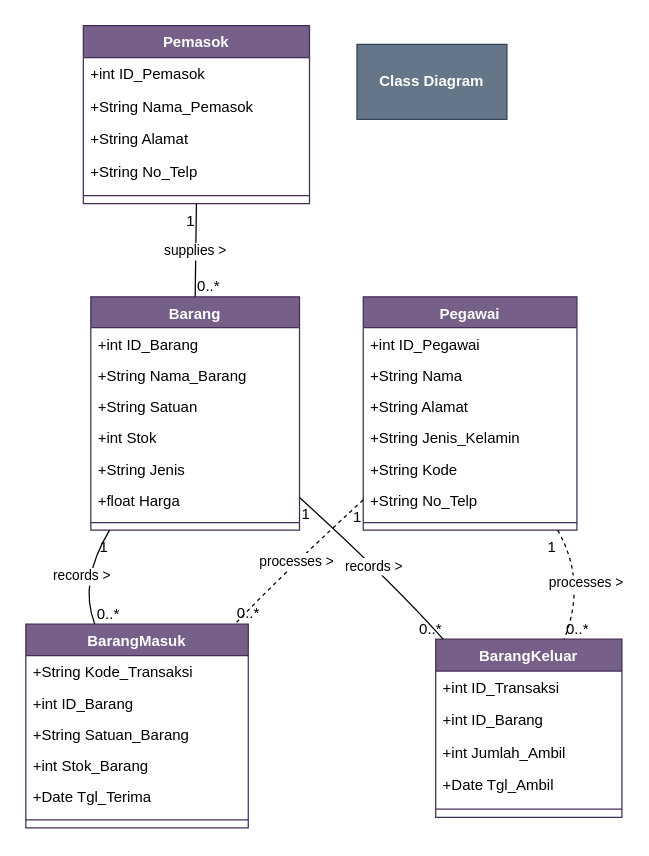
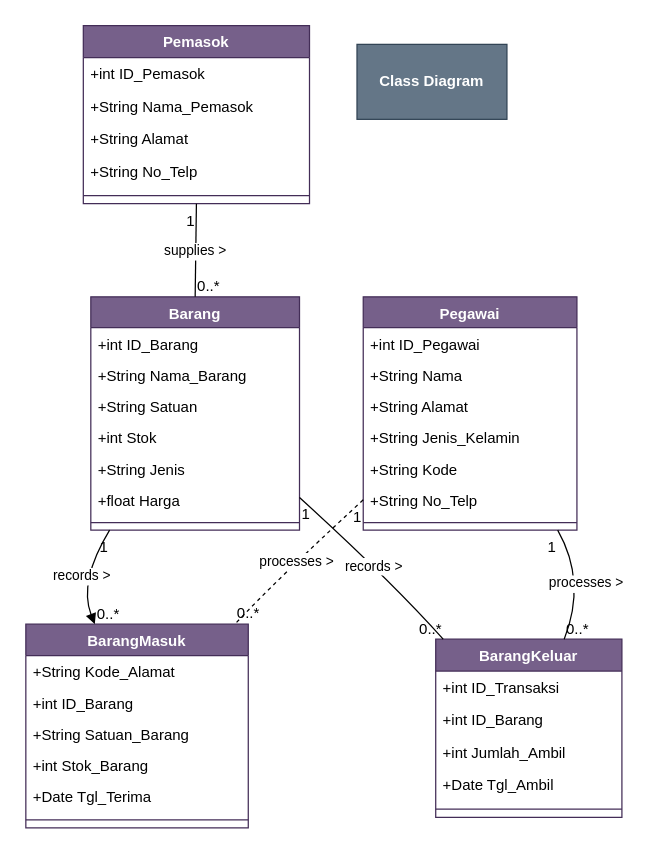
  <mxCell id="0" />
  <mxCell id="1" parent="0" />
  <mxCell id="2" value="Pemasok" style="swimlane;fontStyle=1;align=center;verticalAlign=top;childLayout=stackLayout;horizontal=1;startSize=25.515;horizontalStack=0;resizeParent=1;resizeParentMax=0;resizeLast=0;collapsible=0;marginBottom=0;fillColor=#76608a;fontColor=#ffffff;strokeColor=#432D57;" parent="1" vertex="1"><mxGeometry x="66" y="20" width="181" height="142.515" as="geometry" /></mxCell>
  <mxCell id="3" value="+int ID_Pemasok" style="text;strokeColor=none;fillColor=none;align=left;verticalAlign=top;spacingLeft=4;spacingRight=4;overflow=hidden;rotatable=0;points=[[0,0.5],[1,0.5]];portConstraint=eastwest;" parent="2" vertex="1"><mxGeometry y="25.515" width="181" height="26" as="geometry" /></mxCell>
  <mxCell id="4" value="+String Nama_Pemasok" style="text;strokeColor=none;fillColor=none;align=left;verticalAlign=top;spacingLeft=4;spacingRight=4;overflow=hidden;rotatable=0;points=[[0,0.5],[1,0.5]];portConstraint=eastwest;" parent="2" vertex="1"><mxGeometry y="51.515" width="181" height="26" as="geometry" /></mxCell>
  <mxCell id="5" value="+String Alamat" style="text;strokeColor=none;fillColor=none;align=left;verticalAlign=top;spacingLeft=4;spacingRight=4;overflow=hidden;rotatable=0;points=[[0,0.5],[1,0.5]];portConstraint=eastwest;" parent="2" vertex="1"><mxGeometry y="77.515" width="181" height="26" as="geometry" /></mxCell>
  <mxCell id="6" value="+String No_Telp" style="text;strokeColor=none;fillColor=none;align=left;verticalAlign=top;spacingLeft=4;spacingRight=4;overflow=hidden;rotatable=0;points=[[0,0.5],[1,0.5]];portConstraint=eastwest;" parent="2" vertex="1"><mxGeometry y="103.515" width="181" height="26" as="geometry" /></mxCell>
  <mxCell id="7" style="line;strokeWidth=1;fillColor=none;align=left;verticalAlign=middle;spacingTop=-1;spacingLeft=3;spacingRight=3;rotatable=0;labelPosition=right;points=[];portConstraint=eastwest;strokeColor=inherit;" parent="2" vertex="1"><mxGeometry y="129.515" width="181" height="13" as="geometry" /></mxCell>
  <mxCell id="8" value="Barang" style="swimlane;fontStyle=1;align=center;verticalAlign=top;childLayout=stackLayout;horizontal=1;startSize=24.756;horizontalStack=0;resizeParent=1;resizeParentMax=0;resizeLast=0;collapsible=0;marginBottom=0;fillColor=#76608a;fontColor=#ffffff;strokeColor=#432D57;" parent="1" vertex="1"><mxGeometry x="72" y="237" width="167" height="186.756" as="geometry" /></mxCell>
  <mxCell id="9" value="+int ID_Barang" style="text;strokeColor=none;fillColor=none;align=left;verticalAlign=top;spacingLeft=4;spacingRight=4;overflow=hidden;rotatable=0;points=[[0,0.5],[1,0.5]];portConstraint=eastwest;" parent="8" vertex="1"><mxGeometry y="24.756" width="167" height="25" as="geometry" /></mxCell>
  <mxCell id="10" value="+String Nama_Barang" style="text;strokeColor=none;fillColor=none;align=left;verticalAlign=top;spacingLeft=4;spacingRight=4;overflow=hidden;rotatable=0;points=[[0,0.5],[1,0.5]];portConstraint=eastwest;" parent="8" vertex="1"><mxGeometry y="49.756" width="167" height="25" as="geometry" /></mxCell>
  <mxCell id="11" value="+String Satuan" style="text;strokeColor=none;fillColor=none;align=left;verticalAlign=top;spacingLeft=4;spacingRight=4;overflow=hidden;rotatable=0;points=[[0,0.5],[1,0.5]];portConstraint=eastwest;" parent="8" vertex="1"><mxGeometry y="74.756" width="167" height="25" as="geometry" /></mxCell>
  <mxCell id="12" value="+int Stok" style="text;strokeColor=none;fillColor=none;align=left;verticalAlign=top;spacingLeft=4;spacingRight=4;overflow=hidden;rotatable=0;points=[[0,0.5],[1,0.5]];portConstraint=eastwest;" parent="8" vertex="1"><mxGeometry y="99.756" width="167" height="25" as="geometry" /></mxCell>
  <mxCell id="13" value="+String Jenis" style="text;strokeColor=none;fillColor=none;align=left;verticalAlign=top;spacingLeft=4;spacingRight=4;overflow=hidden;rotatable=0;points=[[0,0.5],[1,0.5]];portConstraint=eastwest;" parent="8" vertex="1"><mxGeometry y="124.756" width="167" height="25" as="geometry" /></mxCell>
  <mxCell id="14" value="+float Harga" style="text;strokeColor=none;fillColor=none;align=left;verticalAlign=top;spacingLeft=4;spacingRight=4;overflow=hidden;rotatable=0;points=[[0,0.5],[1,0.5]];portConstraint=eastwest;" parent="8" vertex="1"><mxGeometry y="149.756" width="167" height="25" as="geometry" /></mxCell>
  <mxCell id="15" style="line;strokeWidth=1;fillColor=none;align=left;verticalAlign=middle;spacingTop=-1;spacingLeft=3;spacingRight=3;rotatable=0;labelPosition=right;points=[];portConstraint=eastwest;strokeColor=inherit;" parent="8" vertex="1"><mxGeometry y="174.756" width="167" height="12" as="geometry" /></mxCell>
  <mxCell id="16" value="Pegawai" style="swimlane;fontStyle=1;align=center;verticalAlign=top;childLayout=stackLayout;horizontal=1;startSize=24.756;horizontalStack=0;resizeParent=1;resizeParentMax=0;resizeLast=0;collapsible=0;marginBottom=0;fillColor=#76608a;fontColor=#ffffff;strokeColor=#432D57;" parent="1" vertex="1"><mxGeometry x="290" y="237" width="171" height="186.756" as="geometry" /></mxCell>
  <mxCell id="17" value="+int ID_Pegawai" style="text;strokeColor=none;fillColor=none;align=left;verticalAlign=top;spacingLeft=4;spacingRight=4;overflow=hidden;rotatable=0;points=[[0,0.5],[1,0.5]];portConstraint=eastwest;" parent="16" vertex="1"><mxGeometry y="24.756" width="171" height="25" as="geometry" /></mxCell>
  <mxCell id="18" value="+String Nama" style="text;strokeColor=none;fillColor=none;align=left;verticalAlign=top;spacingLeft=4;spacingRight=4;overflow=hidden;rotatable=0;points=[[0,0.5],[1,0.5]];portConstraint=eastwest;" parent="16" vertex="1"><mxGeometry y="49.756" width="171" height="25" as="geometry" /></mxCell>
  <mxCell id="19" value="+String Alamat" style="text;strokeColor=none;fillColor=none;align=left;verticalAlign=top;spacingLeft=4;spacingRight=4;overflow=hidden;rotatable=0;points=[[0,0.5],[1,0.5]];portConstraint=eastwest;" parent="16" vertex="1"><mxGeometry y="74.756" width="171" height="25" as="geometry" /></mxCell>
  <mxCell id="20" value="+String Jenis_Kelamin" style="text;strokeColor=none;fillColor=none;align=left;verticalAlign=top;spacingLeft=4;spacingRight=4;overflow=hidden;rotatable=0;points=[[0,0.5],[1,0.5]];portConstraint=eastwest;" parent="16" vertex="1"><mxGeometry y="99.756" width="171" height="25" as="geometry" /></mxCell>
  <mxCell id="21" value="+String Kode" style="text;strokeColor=none;fillColor=none;align=left;verticalAlign=top;spacingLeft=4;spacingRight=4;overflow=hidden;rotatable=0;points=[[0,0.5],[1,0.5]];portConstraint=eastwest;" parent="16" vertex="1"><mxGeometry y="124.756" width="171" height="25" as="geometry" /></mxCell>
  <mxCell id="22" value="+String No_Telp" style="text;strokeColor=none;fillColor=none;align=left;verticalAlign=top;spacingLeft=4;spacingRight=4;overflow=hidden;rotatable=0;points=[[0,0.5],[1,0.5]];portConstraint=eastwest;" parent="16" vertex="1"><mxGeometry y="149.756" width="171" height="25" as="geometry" /></mxCell>
  <mxCell id="23" style="line;strokeWidth=1;fillColor=none;align=left;verticalAlign=middle;spacingTop=-1;spacingLeft=3;spacingRight=3;rotatable=0;labelPosition=right;points=[];portConstraint=eastwest;strokeColor=inherit;" parent="16" vertex="1"><mxGeometry y="174.756" width="171" height="12" as="geometry" /></mxCell>
  <mxCell id="24" value="BarangMasuk" style="swimlane;fontStyle=1;align=center;verticalAlign=top;childLayout=stackLayout;horizontal=1;startSize=25.077;horizontalStack=0;resizeParent=1;resizeParentMax=0;resizeLast=0;collapsible=0;marginBottom=0;fillColor=#76608a;fontColor=#ffffff;strokeColor=#432D57;" parent="1" vertex="1"><mxGeometry x="20" y="499" width="178" height="163.077" as="geometry" /></mxCell>
- <mxCell id="25" value="+String Kode_Transaksi" style="text;strokeColor=none;fillColor=none;align=left;verticalAlign=top;spacingLeft=4;spacingRight=4;overflow=hidden;rotatable=0;points=[[0,0.5],[1,0.5]];portConstraint=eastwest;" parent="24" vertex="1"><mxGeometry y="25.077" width="178" height="25" as="geometry" /></mxCell>
+ <mxCell id="25" value="+String Kode_Alamat" style="text;strokeColor=none;fillColor=none;align=left;verticalAlign=top;spacingLeft=4;spacingRight=4;overflow=hidden;rotatable=0;points=[[0,0.5],[1,0.5]];portConstraint=eastwest;" parent="24" vertex="1"><mxGeometry y="25.077" width="178" height="25" as="geometry" /></mxCell>
  <mxCell id="26" value="+int ID_Barang" style="text;strokeColor=none;fillColor=none;align=left;verticalAlign=top;spacingLeft=4;spacingRight=4;overflow=hidden;rotatable=0;points=[[0,0.5],[1,0.5]];portConstraint=eastwest;" parent="24" vertex="1"><mxGeometry y="50.077" width="178" height="25" as="geometry" /></mxCell>
  <mxCell id="27" value="+String Satuan_Barang" style="text;strokeColor=none;fillColor=none;align=left;verticalAlign=top;spacingLeft=4;spacingRight=4;overflow=hidden;rotatable=0;points=[[0,0.5],[1,0.5]];portConstraint=eastwest;" parent="24" vertex="1"><mxGeometry y="75.077" width="178" height="25" as="geometry" /></mxCell>
  <mxCell id="28" value="+int Stok_Barang" style="text;strokeColor=none;fillColor=none;align=left;verticalAlign=top;spacingLeft=4;spacingRight=4;overflow=hidden;rotatable=0;points=[[0,0.5],[1,0.5]];portConstraint=eastwest;" parent="24" vertex="1"><mxGeometry y="100.077" width="178" height="25" as="geometry" /></mxCell>
  <mxCell id="29" value="+Date Tgl_Terima" style="text;strokeColor=none;fillColor=none;align=left;verticalAlign=top;spacingLeft=4;spacingRight=4;overflow=hidden;rotatable=0;points=[[0,0.5],[1,0.5]];portConstraint=eastwest;" parent="24" vertex="1"><mxGeometry y="125.077" width="178" height="25" as="geometry" /></mxCell>
  <mxCell id="30" style="line;strokeWidth=1;fillColor=none;align=left;verticalAlign=middle;spacingTop=-1;spacingLeft=3;spacingRight=3;rotatable=0;labelPosition=right;points=[];portConstraint=eastwest;strokeColor=inherit;" parent="24" vertex="1"><mxGeometry y="150.077" width="178" height="13" as="geometry" /></mxCell>
  <mxCell id="31" value="BarangKeluar" style="swimlane;fontStyle=1;align=center;verticalAlign=top;childLayout=stackLayout;horizontal=1;startSize=25.515;horizontalStack=0;resizeParent=1;resizeParentMax=0;resizeLast=0;collapsible=0;marginBottom=0;fillColor=#76608a;fontColor=#ffffff;strokeColor=#432D57;" parent="1" vertex="1"><mxGeometry x="348" y="511" width="149" height="142.515" as="geometry" /></mxCell>
  <mxCell id="32" value="+int ID_Transaksi" style="text;strokeColor=none;fillColor=none;align=left;verticalAlign=top;spacingLeft=4;spacingRight=4;overflow=hidden;rotatable=0;points=[[0,0.5],[1,0.5]];portConstraint=eastwest;" parent="31" vertex="1"><mxGeometry y="25.515" width="149" height="26" as="geometry" /></mxCell>
  <mxCell id="33" value="+int ID_Barang" style="text;strokeColor=none;fillColor=none;align=left;verticalAlign=top;spacingLeft=4;spacingRight=4;overflow=hidden;rotatable=0;points=[[0,0.5],[1,0.5]];portConstraint=eastwest;" parent="31" vertex="1"><mxGeometry y="51.515" width="149" height="26" as="geometry" /></mxCell>
  <mxCell id="34" value="+int Jumlah_Ambil" style="text;strokeColor=none;fillColor=none;align=left;verticalAlign=top;spacingLeft=4;spacingRight=4;overflow=hidden;rotatable=0;points=[[0,0.5],[1,0.5]];portConstraint=eastwest;" parent="31" vertex="1"><mxGeometry y="77.515" width="149" height="26" as="geometry" /></mxCell>
  <mxCell id="35" value="+Date Tgl_Ambil" style="text;strokeColor=none;fillColor=none;align=left;verticalAlign=top;spacingLeft=4;spacingRight=4;overflow=hidden;rotatable=0;points=[[0,0.5],[1,0.5]];portConstraint=eastwest;" parent="31" vertex="1"><mxGeometry y="103.515" width="149" height="26" as="geometry" /></mxCell>
  <mxCell id="36" style="line;strokeWidth=1;fillColor=none;align=left;verticalAlign=middle;spacingTop=-1;spacingLeft=3;spacingRight=3;rotatable=0;labelPosition=right;points=[];portConstraint=eastwest;strokeColor=inherit;" parent="31" vertex="1"><mxGeometry y="129.515" width="149" height="13" as="geometry" /></mxCell>
  <mxCell id="37" value="supplies &gt;" style="curved=1;startArrow=none;endArrow=none;exitX=0.5;exitY=1;entryX=0.5;entryY=0;rounded=0;" parent="1" source="2" target="8" edge="1"><mxGeometry relative="1" as="geometry"><Array as="points" /></mxGeometry></mxCell>
  <mxCell id="38" value="1" style="edgeLabel;resizable=0;labelBackgroundColor=none;fontSize=12;align=right;verticalAlign=top;" parent="37" vertex="1"><mxGeometry x="-1" relative="1" as="geometry" /></mxCell>
  <mxCell id="39" value="0..*" style="edgeLabel;resizable=0;labelBackgroundColor=none;fontSize=12;align=left;verticalAlign=bottom;" parent="37" vertex="1"><mxGeometry x="1" relative="1" as="geometry" /></mxCell>
- <mxCell id="40" value="records &gt;" style="curved=1;startArrow=none;endArrow=none;exitX=0.09;exitY=1;entryX=0.31;entryY=0;rounded=0;" parent="1" source="8" target="24" edge="1"><mxGeometry relative="1" as="geometry"><Array as="points"><mxPoint x="62" y="465" /></Array></mxGeometry></mxCell>
+ <mxCell id="40" value="records &gt;" style="curved=1;startArrow=none;endArrow=block;exitX=0.09;exitY=1;entryX=0.31;entryY=0;rounded=0;" parent="1" source="8" target="24" edge="1"><mxGeometry relative="1" as="geometry"><Array as="points"><mxPoint x="62" y="465" /></Array></mxGeometry></mxCell>
  <mxCell id="41" value="1" style="edgeLabel;resizable=0;labelBackgroundColor=none;fontSize=12;align=right;verticalAlign=top;" parent="40" vertex="1"><mxGeometry x="-1" relative="1" as="geometry" /></mxCell>
  <mxCell id="42" value="0..*" style="edgeLabel;resizable=0;labelBackgroundColor=none;fontSize=12;align=left;verticalAlign=bottom;" parent="40" vertex="1"><mxGeometry x="1" relative="1" as="geometry" /></mxCell>
  <mxCell id="43" value="records &gt;" style="curved=1;startArrow=none;endArrow=none;exitX=1;exitY=0.86;entryX=0.04;entryY=0;rounded=0;" parent="1" source="8" target="31" edge="1"><mxGeometry relative="1" as="geometry"><Array as="points"><mxPoint x="313" y="465" /></Array></mxGeometry></mxCell>
  <mxCell id="44" value="1" style="edgeLabel;resizable=0;labelBackgroundColor=none;fontSize=12;align=left;verticalAlign=top;" parent="43" vertex="1"><mxGeometry x="-1" relative="1" as="geometry" /></mxCell>
  <mxCell id="45" value="0..*" style="edgeLabel;resizable=0;labelBackgroundColor=none;fontSize=12;align=right;verticalAlign=bottom;" parent="43" vertex="1"><mxGeometry x="1" relative="1" as="geometry" /></mxCell>
  <mxCell id="46" value="processes &gt;" style="curved=1;startArrow=none;endArrow=none;exitX=0;exitY=0.87;entryX=0.94;entryY=0;rounded=0;dashed=1;" parent="1" source="16" target="24" edge="1"><mxGeometry relative="1" as="geometry"><Array as="points"><mxPoint x="219" y="465" /></Array></mxGeometry></mxCell>
  <mxCell id="47" value="1" style="edgeLabel;resizable=0;labelBackgroundColor=none;fontSize=12;align=right;verticalAlign=top;" parent="46" vertex="1"><mxGeometry x="-1" relative="1" as="geometry" /></mxCell>
  <mxCell id="48" value="0..*" style="edgeLabel;resizable=0;labelBackgroundColor=none;fontSize=12;align=left;verticalAlign=bottom;" parent="46" vertex="1"><mxGeometry x="1" relative="1" as="geometry" /></mxCell>
- <mxCell id="49" value="processes &gt;" style="curved=1;startArrow=none;endArrow=none;exitX=0.91;exitY=1;entryX=0.69;entryY=0;rounded=0;dashed=1;" parent="1" source="16" target="31" edge="1"><mxGeometry relative="1" as="geometry"><Array as="points"><mxPoint x="469" y="465" /></Array></mxGeometry></mxCell>
+ <mxCell id="49" value="processes &gt;" style="curved=1;startArrow=none;endArrow=none;exitX=0.91;exitY=1;entryX=0.69;entryY=0;rounded=0;" parent="1" source="16" target="31" edge="1"><mxGeometry relative="1" as="geometry"><Array as="points"><mxPoint x="469" y="465" /></Array></mxGeometry></mxCell>
  <mxCell id="50" value="1" style="edgeLabel;resizable=0;labelBackgroundColor=none;fontSize=12;align=right;verticalAlign=top;" parent="49" vertex="1"><mxGeometry x="-1" relative="1" as="geometry" /></mxCell>
  <mxCell id="51" value="0..*" style="edgeLabel;resizable=0;labelBackgroundColor=none;fontSize=12;align=left;verticalAlign=bottom;" parent="49" vertex="1"><mxGeometry x="1" relative="1" as="geometry" /></mxCell>
  <mxCell id="52" value="&lt;b&gt;Class Diagram&lt;/b&gt;" style="whiteSpace=wrap;html=1;fillColor=#647687;fontColor=#ffffff;strokeColor=#314354;" parent="1" vertex="1"><mxGeometry x="285" y="35" width="120" height="60" as="geometry" /></mxCell>
